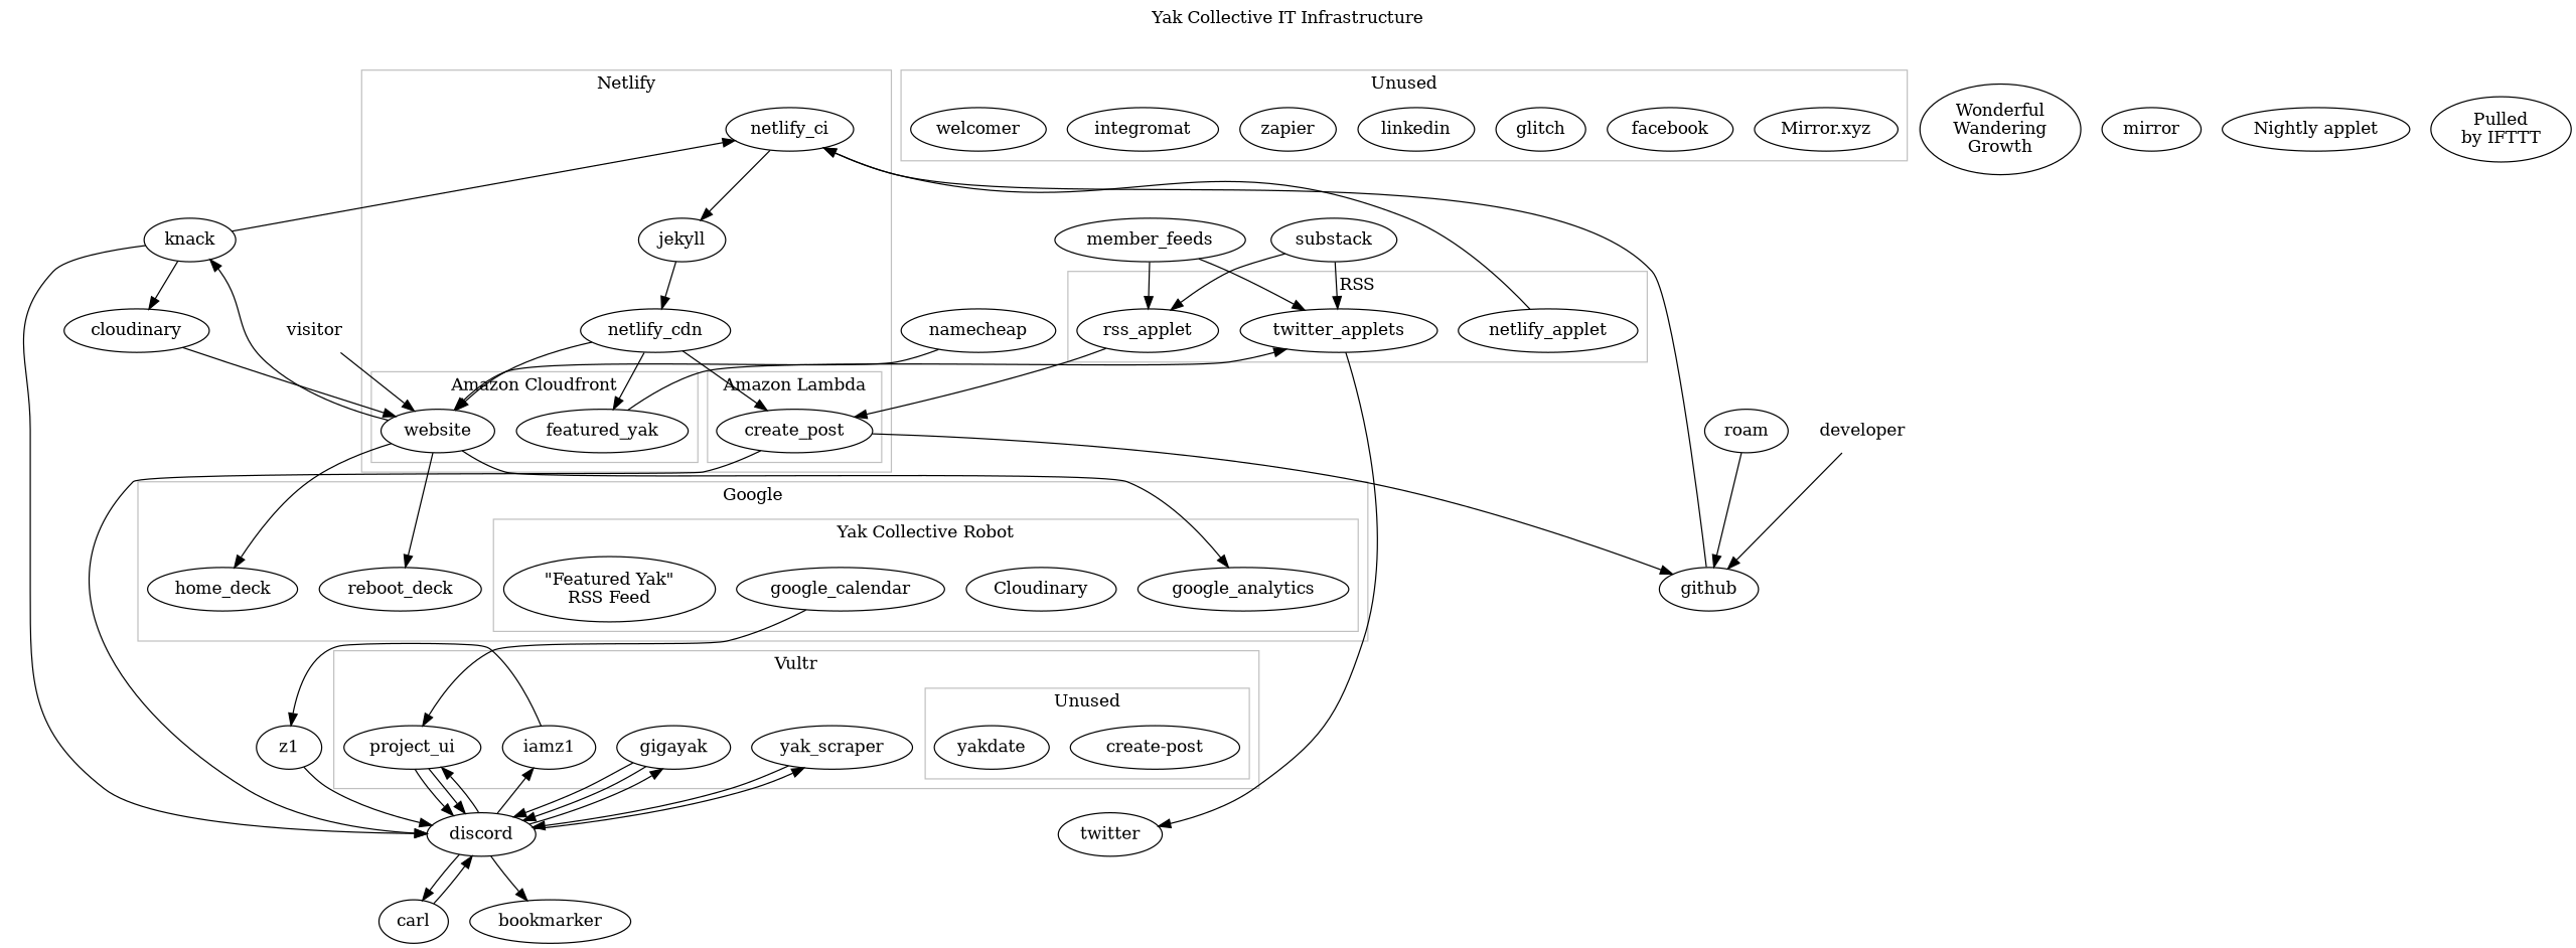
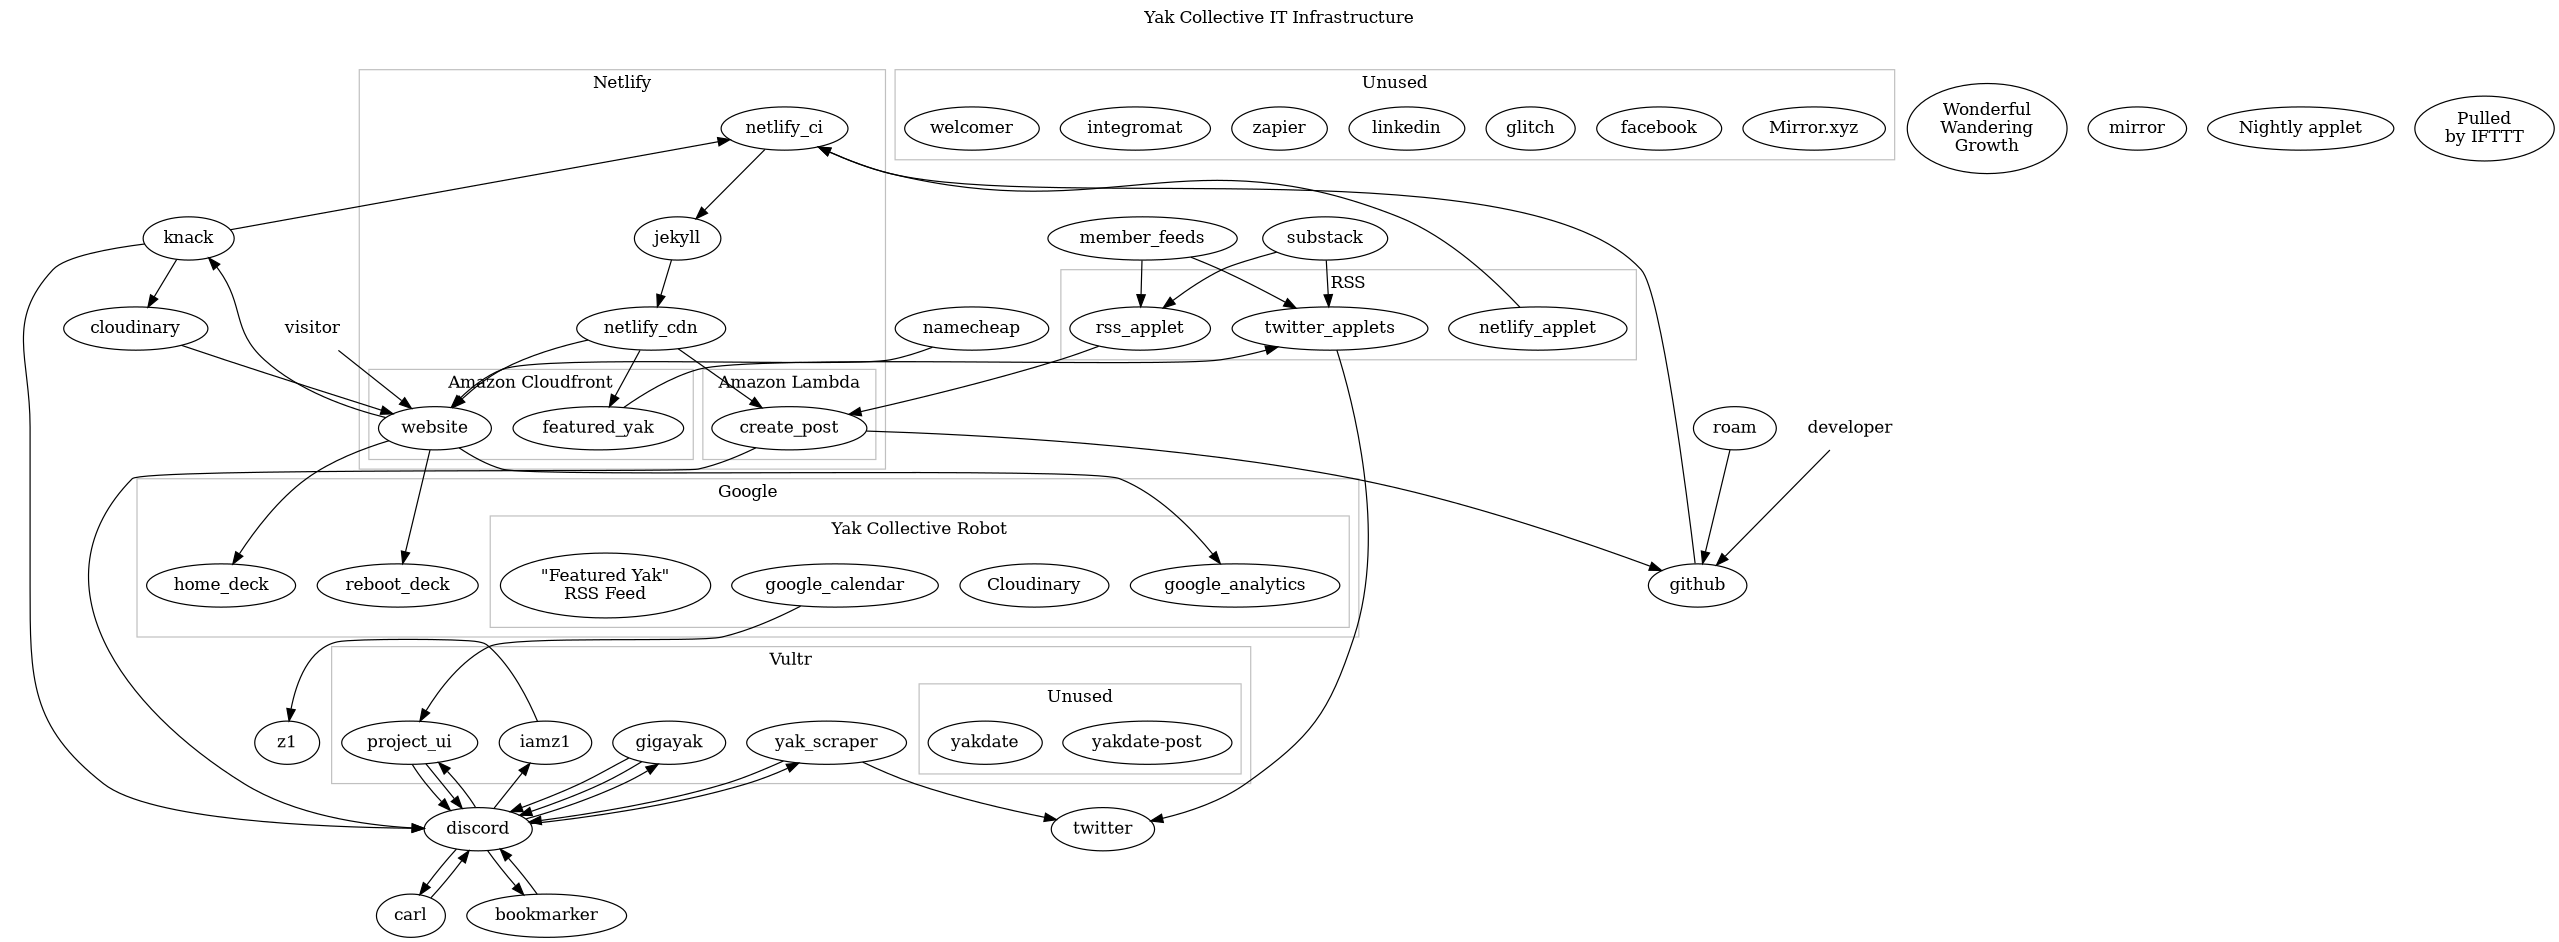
  digraph {
    label="Yak Collective IT Infrastructure"
    labelloc=t
    google_analytics
    n2 [label=Cloudinary]
    google_calendar
    n4 [label="\"Featured Yak\"\nRSS Feed"]
    reboot_deck
    home_deck
-   n7 [label="create-post"]
+   n7 [label="yakdate-post"]
    yakdate
    gigayak
    iamz1
    project_ui
    yak_scraper
    rss_applet
    twitter_applets
    netlify_applet
    n16 [label="Mirror.xyz"]
    facebook
    glitch
    linkedin
    zapier
    integromat
    welcomer
    website
    featured_yak
    create_post
    netlify_ci
    jekyll
    netlify_cdn
    discord
    z1
    twitter
    knack
    github
    carl
    bookmarker
    substack
    member_feeds
    n38 [label="Wonderful\nWandering\nGrowth"]
    cloudinary
    namecheap
    roam
    mirror
    visitor [shape=plaintext]
    developer [shape=plaintext]
    n45 [label="Nightly applet"]
    n46 [label="Pulled\nby IFTTT"]
    subgraph cluster_1 {
      color=gray
      label=Google
      reboot_deck
      home_deck
      subgraph cluster_2 {
        color=gray
        label="Yak Collective Robot"
        google_analytics
        n2
        google_calendar
        n4
      }
    }
    subgraph cluster_3 {
      color=gray
      label=Vultr
      gigayak
      iamz1
      project_ui
      yak_scraper
      subgraph cluster_4 {
        color=gray
        label=Unused
        n7
        yakdate
      }
    }
    subgraph cluster_5 {
      color=gray
      label=RSS
      rss_applet
      twitter_applets
      netlify_applet
    }
    subgraph cluster_6 {
      color=gray
      label=Unused
      n16
      facebook
      glitch
      linkedin
      zapier
      integromat
      welcomer
    }
    subgraph cluster_7 {
      color=gray
      label=Netlify
      netlify_ci
      jekyll
      netlify_cdn
      subgraph cluster_8 {
        color=gray
        label="Amazon Cloudfront"
        website
        featured_yak
      }
      subgraph cluster_9 {
        color=gray
        label="Amazon Lambda"
        create_post
      }
    }
    google_calendar -> project_ui
    gigayak -> discord
    gigayak -> discord
    iamz1 -> z1
    project_ui -> discord
    project_ui -> discord
    yak_scraper -> discord
+   yak_scraper -> twitter
    rss_applet -> create_post
    twitter_applets -> twitter
    netlify_applet -> netlify_ci
    website -> google_analytics
    website -> reboot_deck
    website -> home_deck
    website -> knack
    featured_yak -> twitter_applets
    create_post -> discord
    create_post -> github
    netlify_ci -> jekyll
    jekyll -> netlify_cdn
    netlify_cdn -> website
    netlify_cdn -> featured_yak
    netlify_cdn -> create_post
    discord -> gigayak
    discord -> iamz1
    discord -> project_ui
    discord -> yak_scraper
    discord -> carl
    discord -> bookmarker
    knack -> netlify_ci
    knack -> discord
    knack -> cloudinary
    github -> netlify_ci
    carl -> discord
-   z1 -> discord
+   bookmarker -> discord
    substack -> rss_applet
    substack -> twitter_applets
    member_feeds -> rss_applet
    member_feeds -> twitter_applets
    cloudinary -> website
    namecheap -> website
    roam -> github
    visitor -> website
    developer -> github
  }
